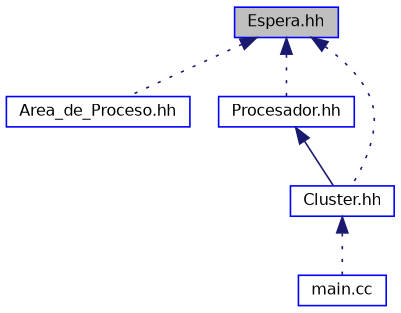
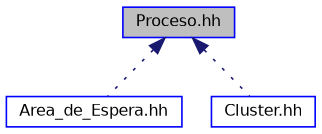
  digraph {
    node [color=blue fillcolor=white fontname=Helvetica fontsize=10 shape=record style=filled]
    edge [color=midnightblue dir=back fontname=Helvetica fontsize=10 labelfontname=Helvetica labelfontsize=10 style=dotted]
-   n1 [fillcolor=grey75 fontcolor=black height=0.2 label="Espera.hh" width=0.4]
-   n2 [height=0.2 label="Area_de_Proceso.hh" width=0.4]
-   n3 [height=0.2 label="Procesador.hh" width=0.4]
+   n1 [fillcolor=grey75 fontcolor=black height=0.2 label="Proceso.hh" width=0.4]
+   n2 [height=0.2 label="Area_de_Espera.hh" width=0.4]
    n4 [height=0.2 label="Cluster.hh" width=0.4]
-   n5 [height=0.2 label="main.cc" width=0.4]
    n1 -> n2
-   n1 -> n3
    n1 -> n4
-   n3 -> n4 [style=solid]
-   n4 -> n5
  }
